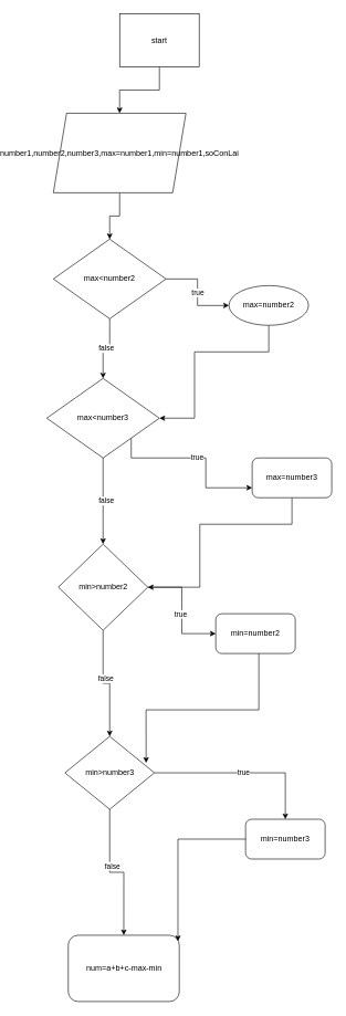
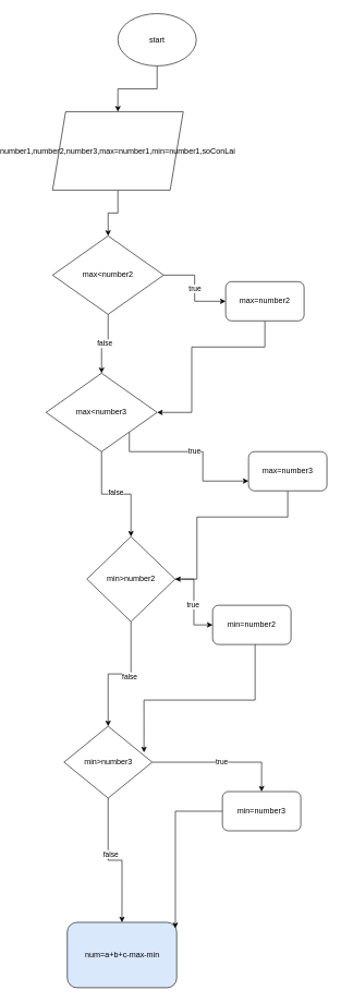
  <mxCell id="0" />
  <mxCell id="1" parent="0" />
  <mxCell id="2" style="edgeStyle=orthogonalEdgeStyle;rounded=0;orthogonalLoop=1;jettySize=auto;html=1;" parent="1" source="3" target="5" edge="1"><mxGeometry relative="1" as="geometry" /></mxCell>
- <mxCell id="3" value="start" style="whiteSpace=wrap;html=1;rounded=0;" parent="1" vertex="1"><mxGeometry x="130" y="20" width="120" height="80" as="geometry" /></mxCell>
+ <mxCell id="3" value="start" style="ellipse;whiteSpace=wrap;html=1;" parent="1" vertex="1"><mxGeometry x="130" y="20" width="120" height="80" as="geometry" /></mxCell>
  <mxCell id="4" style="edgeStyle=orthogonalEdgeStyle;rounded=0;orthogonalLoop=1;jettySize=auto;html=1;entryX=0.5;entryY=0;entryDx=0;entryDy=0;" parent="1" source="5" target="8" edge="1"><mxGeometry relative="1" as="geometry" /></mxCell>
  <mxCell id="5" value="number1,number2,number3,max=number1,min=number1,soConLai" style="shape=parallelogram;perimeter=parallelogramPerimeter;whiteSpace=wrap;html=1;fixedSize=1;" parent="1" vertex="1"><mxGeometry x="30" y="170" width="200" height="120" as="geometry" /></mxCell>
  <mxCell id="6" value="true" style="edgeStyle=orthogonalEdgeStyle;rounded=0;orthogonalLoop=1;jettySize=auto;html=1;entryX=0;entryY=0.5;entryDx=0;entryDy=0;" parent="1" source="8" target="14" edge="1"><mxGeometry relative="1" as="geometry" /></mxCell>
  <mxCell id="7" value="false" style="edgeStyle=orthogonalEdgeStyle;rounded=0;orthogonalLoop=1;jettySize=auto;html=1;entryX=0.5;entryY=0;entryDx=0;entryDy=0;" parent="1" source="8" target="12" edge="1"><mxGeometry relative="1" as="geometry" /></mxCell>
  <mxCell id="8" value="max&amp;lt;number2" style="rhombus;whiteSpace=wrap;html=1;" parent="1" vertex="1"><mxGeometry x="30" y="360" width="170" height="120" as="geometry" /></mxCell>
  <mxCell id="9" value="true" style="edgeStyle=orthogonalEdgeStyle;rounded=0;orthogonalLoop=1;jettySize=auto;html=1;entryX=0;entryY=0.75;entryDx=0;entryDy=0;exitX=1;exitY=1;exitDx=0;exitDy=0;" parent="1" source="12" target="16" edge="1"><mxGeometry relative="1" as="geometry"><Array as="points"><mxPoint x="148" y="690" /><mxPoint x="260" y="690" /><mxPoint x="260" y="735" /></Array></mxGeometry></mxCell>
  <mxCell id="10" style="edgeStyle=orthogonalEdgeStyle;rounded=0;orthogonalLoop=1;jettySize=auto;html=1;entryX=0.5;entryY=0;entryDx=0;entryDy=0;" parent="1" source="12" target="21" edge="1"><mxGeometry relative="1" as="geometry" /></mxCell>
  <mxCell id="11" value="false" style="edgeLabel;html=1;align=center;verticalAlign=middle;resizable=0;points=[];" parent="10" vertex="1" connectable="0"><mxGeometry x="-0.015" y="4" relative="1" as="geometry"><mxPoint as="offset" /></mxGeometry></mxCell>
  <mxCell id="12" value="max&amp;lt;number3" style="rhombus;whiteSpace=wrap;html=1;" parent="1" vertex="1"><mxGeometry x="20" y="570" width="170" height="120" as="geometry" /></mxCell>
  <mxCell id="13" style="edgeStyle=orthogonalEdgeStyle;rounded=0;orthogonalLoop=1;jettySize=auto;html=1;entryX=1;entryY=0.5;entryDx=0;entryDy=0;" parent="1" source="14" target="12" edge="1"><mxGeometry relative="1" as="geometry"><Array as="points"><mxPoint x="355" y="530" /><mxPoint x="243" y="530" /><mxPoint x="243" y="630" /></Array></mxGeometry></mxCell>
- <mxCell id="14" value="max=number2" style="ellipse;whiteSpace=wrap;html=1;" parent="1" vertex="1"><mxGeometry x="295" y="430" width="120" height="60" as="geometry" /></mxCell>
+ <mxCell id="14" value="max=number2" style="rounded=1;whiteSpace=wrap;html=1;" parent="1" vertex="1"><mxGeometry x="295" y="430" width="120" height="60" as="geometry" /></mxCell>
  <mxCell id="15" style="edgeStyle=orthogonalEdgeStyle;rounded=0;orthogonalLoop=1;jettySize=auto;html=1;entryX=1;entryY=0.5;entryDx=0;entryDy=0;" parent="1" source="16" target="21" edge="1"><mxGeometry relative="1" as="geometry"><Array as="points"><mxPoint x="390" y="790" /><mxPoint x="251" y="790" /><mxPoint x="251" y="885" /></Array></mxGeometry></mxCell>
  <mxCell id="16" value="max=number3" style="rounded=1;whiteSpace=wrap;html=1;" parent="1" vertex="1"><mxGeometry x="330" y="690" width="120" height="60" as="geometry" /></mxCell>
  <mxCell id="17" style="edgeStyle=orthogonalEdgeStyle;rounded=0;orthogonalLoop=1;jettySize=auto;html=1;entryX=0;entryY=0.5;entryDx=0;entryDy=0;" parent="1" source="21" target="22" edge="1"><mxGeometry relative="1" as="geometry" /></mxCell>
  <mxCell id="18" value="true" style="edgeLabel;html=1;align=center;verticalAlign=middle;resizable=0;points=[];" parent="17" vertex="1" connectable="0"><mxGeometry x="0.065" y="-2" relative="1" as="geometry"><mxPoint as="offset" /></mxGeometry></mxCell>
  <mxCell id="19" style="edgeStyle=orthogonalEdgeStyle;rounded=0;orthogonalLoop=1;jettySize=auto;html=1;entryX=0.5;entryY=0;entryDx=0;entryDy=0;" parent="1" source="21" target="26" edge="1"><mxGeometry relative="1" as="geometry" /></mxCell>
  <mxCell id="20" value="false" style="edgeLabel;html=1;align=center;verticalAlign=middle;resizable=0;points=[];" parent="19" vertex="1" connectable="0"><mxGeometry x="-0.153" y="3" relative="1" as="geometry"><mxPoint as="offset" /></mxGeometry></mxCell>
- <mxCell id="21" value="min&amp;gt;number2" style="rhombus;whiteSpace=wrap;html=1;" parent="1" vertex="1"><mxGeometry x="37.5" y="820" width="135" height="130" as="geometry" /></mxCell>
+ <mxCell id="21" value="min&amp;gt;number2" style="rhombus;whiteSpace=wrap;html=1;" parent="1" vertex="1"><mxGeometry x="82.5" y="820" width="135" height="130" as="geometry" /></mxCell>
  <mxCell id="22" value="min=number2" style="rounded=1;whiteSpace=wrap;html=1;" parent="1" vertex="1"><mxGeometry x="275" y="925" width="120" height="60" as="geometry" /></mxCell>
  <mxCell id="23" value="true" style="edgeStyle=orthogonalEdgeStyle;rounded=0;orthogonalLoop=1;jettySize=auto;html=1;entryX=0.5;entryY=0;entryDx=0;entryDy=0;" parent="1" source="26" target="28" edge="1"><mxGeometry relative="1" as="geometry" /></mxCell>
  <mxCell id="24" style="edgeStyle=orthogonalEdgeStyle;rounded=0;orthogonalLoop=1;jettySize=auto;html=1;entryX=0.5;entryY=0;entryDx=0;entryDy=0;" parent="1" source="26" target="29" edge="1"><mxGeometry relative="1" as="geometry"><mxPoint x="130" y="1390" as="targetPoint" /></mxGeometry></mxCell>
  <mxCell id="25" value="false" style="edgeLabel;html=1;align=center;verticalAlign=middle;resizable=0;points=[];" parent="24" vertex="1" connectable="0"><mxGeometry x="-0.196" y="3" relative="1" as="geometry"><mxPoint as="offset" /></mxGeometry></mxCell>
  <mxCell id="26" value="min&amp;gt;number3" style="rhombus;whiteSpace=wrap;html=1;" parent="1" vertex="1"><mxGeometry x="47.5" y="1110" width="135" height="110" as="geometry" /></mxCell>
  <mxCell id="27" style="edgeStyle=orthogonalEdgeStyle;rounded=0;orthogonalLoop=1;jettySize=auto;html=1;entryX=0.907;entryY=0.364;entryDx=0;entryDy=0;entryPerimeter=0;" parent="1" source="22" target="26" edge="1"><mxGeometry relative="1" as="geometry"><Array as="points"><mxPoint x="340" y="1070" /><mxPoint x="170" y="1070" /></Array></mxGeometry></mxCell>
- <mxCell id="28" value="min=number3" style="rounded=1;whiteSpace=wrap;html=1;" parent="1" vertex="1"><mxGeometry x="320" y="1235" width="120" height="60" as="geometry" /></mxCell>
- <mxCell id="29" value="num=a+b+c-max-min" style="rounded=1;whiteSpace=wrap;html=1;" parent="1" vertex="1"><mxGeometry x="52.5" y="1410" width="167.5" height="100" as="geometry" /></mxCell>
+ <mxCell id="28" value="min=number3" style="rounded=1;whiteSpace=wrap;html=1;" parent="1" vertex="1"><mxGeometry x="290" y="1210" width="120" height="60" as="geometry" /></mxCell>
+ <mxCell id="29" value="num=a+b+c-max-min" style="rounded=1;whiteSpace=wrap;html=1;fillColor=#dae8fc;" parent="1" vertex="1"><mxGeometry x="52.5" y="1410" width="167.5" height="100" as="geometry" /></mxCell>
  <mxCell id="30" style="edgeStyle=orthogonalEdgeStyle;rounded=0;orthogonalLoop=1;jettySize=auto;html=1;entryX=0.988;entryY=0.09;entryDx=0;entryDy=0;entryPerimeter=0;" parent="1" source="28" target="29" edge="1"><mxGeometry relative="1" as="geometry" /></mxCell>
